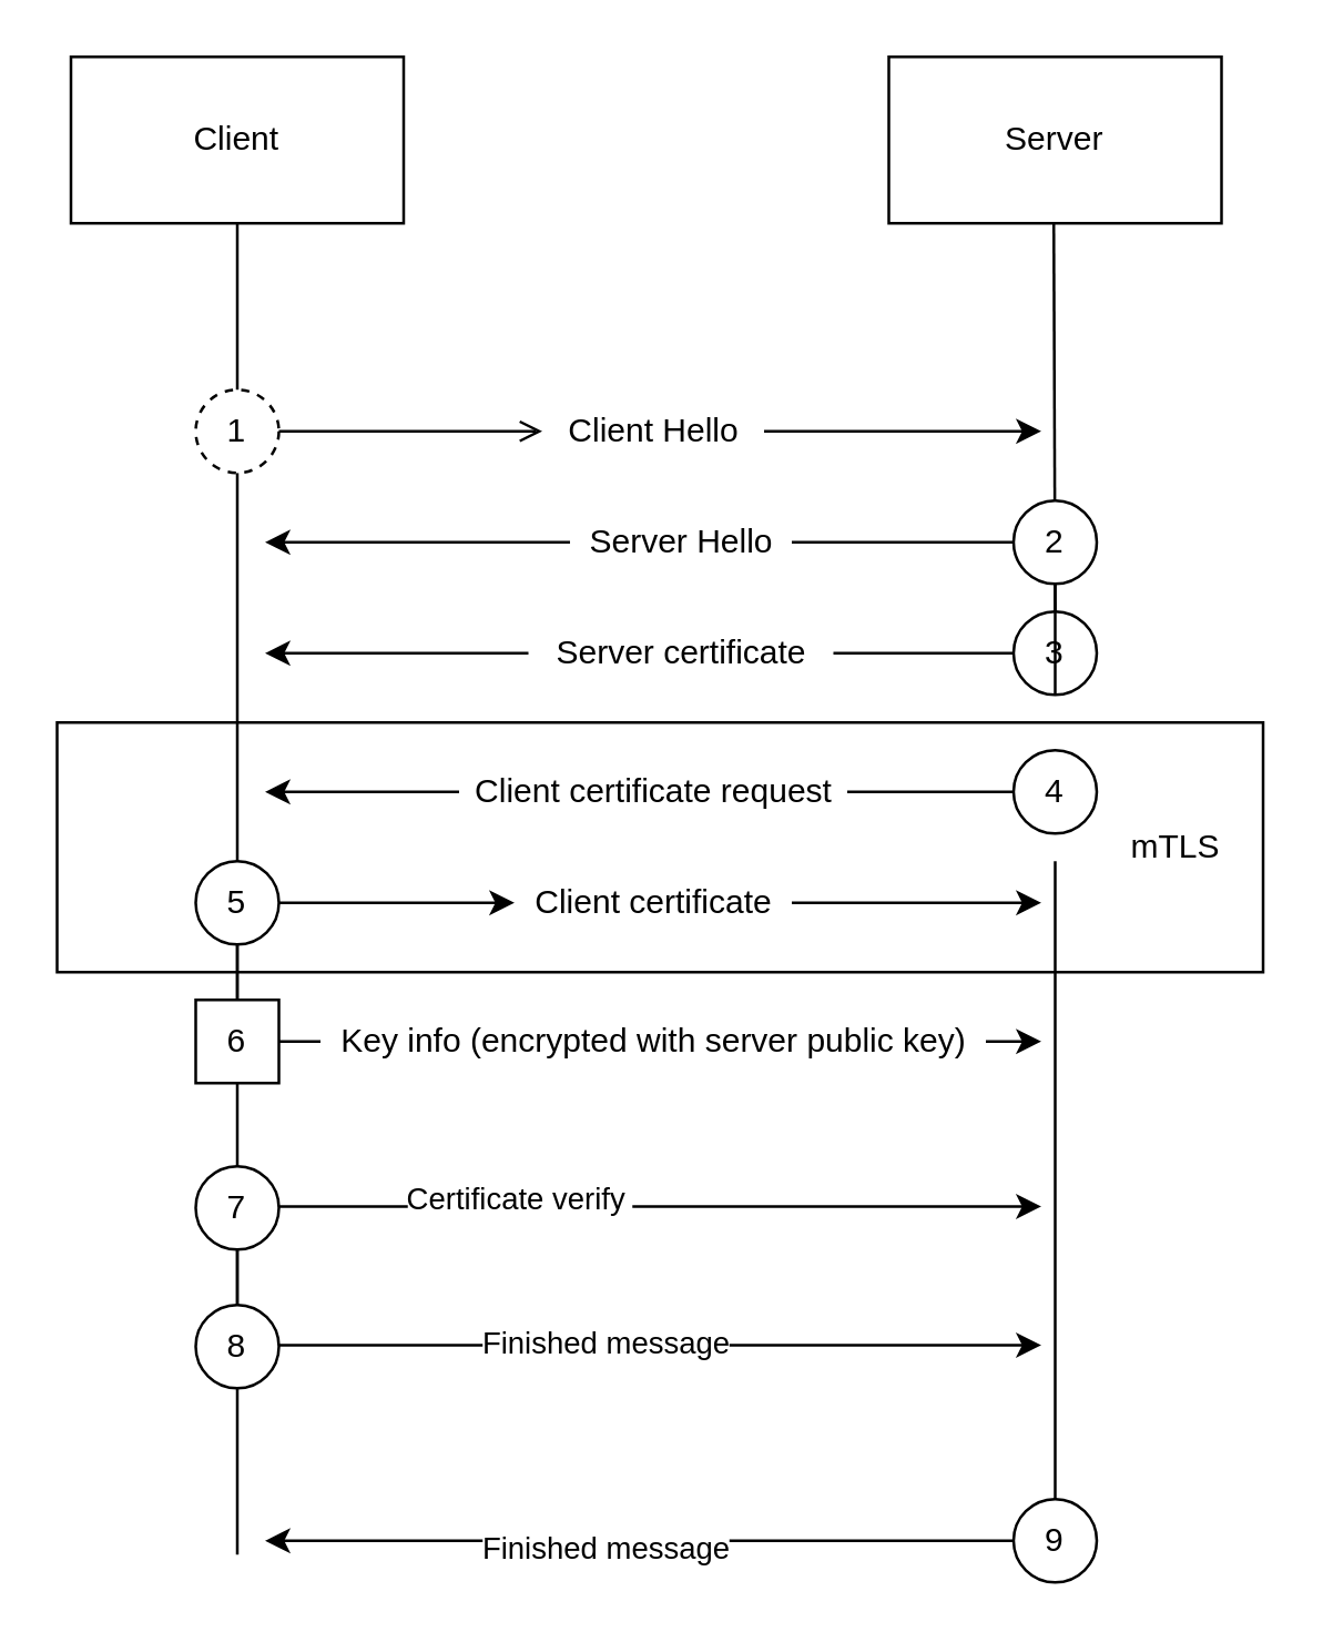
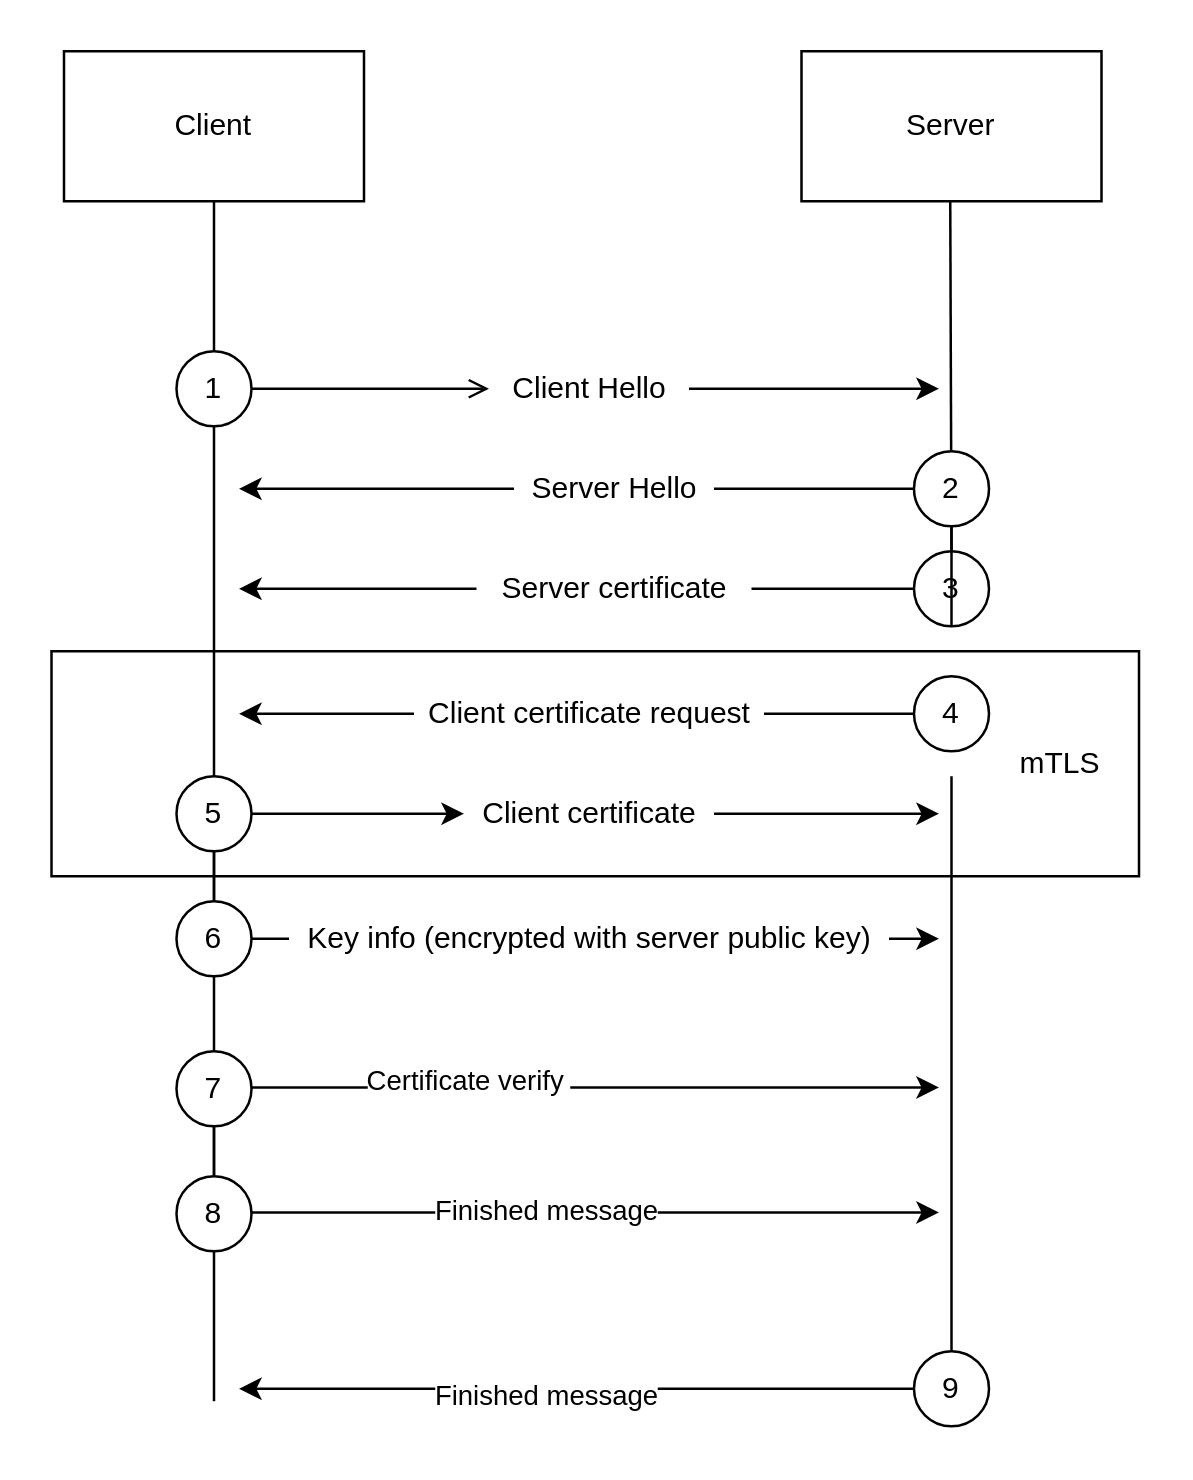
  <mxCell id="0" />
  <mxCell id="1" parent="0" />
  <mxCell id="2" style="edgeStyle=none;rounded=0;orthogonalLoop=1;jettySize=auto;html=1;exitX=0.5;exitY=1;exitDx=0;exitDy=0;strokeColor=default;endArrow=none;endFill=0;startArrow=none;" edge="1" parent="1" source="7"><mxGeometry relative="1" as="geometry"><mxPoint x="85" y="560" as="targetPoint" /></mxGeometry></mxCell>
  <mxCell id="3" value="Client" style="whiteSpace=wrap;html=1;" vertex="1" parent="1"><mxGeometry x="25" y="20" width="120" height="60" as="geometry" /></mxCell>
  <mxCell id="4" value="Server" style="whiteSpace=wrap;html=1;" vertex="1" parent="1"><mxGeometry x="320" y="20" width="120" height="60" as="geometry" /></mxCell>
  <mxCell id="5" style="edgeStyle=none;rounded=0;orthogonalLoop=1;jettySize=auto;html=1;exitX=0.5;exitY=1;exitDx=0;exitDy=0;strokeColor=default;endArrow=none;endFill=0;startArrow=none;" edge="1" parent="1" source="23"><mxGeometry relative="1" as="geometry"><mxPoint x="380" y="560" as="targetPoint" /><mxPoint x="379.5" y="90" as="sourcePoint" /></mxGeometry></mxCell>
  <mxCell id="6" style="edgeStyle=none;rounded=0;orthogonalLoop=1;jettySize=auto;html=1;endArrow=classic;endFill=1;strokeColor=default;startArrow=none;" edge="1" parent="1" source="31"><mxGeometry relative="1" as="geometry"><mxPoint x="375" y="155" as="targetPoint" /></mxGeometry></mxCell>
- <mxCell id="7" value="1" style="ellipse;whiteSpace=wrap;html=1;dashed=1;" vertex="1" parent="1"><mxGeometry x="70" y="140" width="30" height="30" as="geometry" /></mxCell>
+ <mxCell id="7" value="1" style="ellipse;whiteSpace=wrap;html=1;" vertex="1" parent="1"><mxGeometry x="70" y="140" width="30" height="30" as="geometry" /></mxCell>
  <mxCell id="8" value="" style="edgeStyle=none;rounded=0;orthogonalLoop=1;jettySize=auto;html=1;exitX=0.5;exitY=1;exitDx=0;exitDy=0;strokeColor=default;endArrow=none;endFill=0;" edge="1" parent="1" source="3" target="7"><mxGeometry relative="1" as="geometry"><mxPoint x="85" y="420" as="targetPoint" /><mxPoint x="85" y="80" as="sourcePoint" /></mxGeometry></mxCell>
  <mxCell id="9" style="edgeStyle=none;rounded=0;orthogonalLoop=1;jettySize=auto;html=1;endArrow=classic;endFill=1;strokeColor=default;startArrow=none;" edge="1" parent="1" source="33"><mxGeometry relative="1" as="geometry"><mxPoint x="95" y="235" as="targetPoint" /></mxGeometry></mxCell>
  <mxCell id="10" value="3" style="ellipse;whiteSpace=wrap;html=1;" vertex="1" parent="1"><mxGeometry x="365" y="220" width="30" height="30" as="geometry" /></mxCell>
  <mxCell id="11" value="" style="edgeStyle=none;rounded=0;orthogonalLoop=1;jettySize=auto;html=1;exitX=0.5;exitY=1;exitDx=0;exitDy=0;strokeColor=default;endArrow=none;endFill=0;" edge="1" parent="1" target="10"><mxGeometry relative="1" as="geometry"><mxPoint x="379.5" y="420" as="targetPoint" /><mxPoint x="379.5" y="80" as="sourcePoint" /></mxGeometry></mxCell>
  <mxCell id="12" style="edgeStyle=none;rounded=0;orthogonalLoop=1;jettySize=auto;html=1;endArrow=classic;endFill=1;strokeColor=default;startArrow=none;" edge="1" parent="1" source="35"><mxGeometry relative="1" as="geometry"><mxPoint x="95" y="285" as="targetPoint" /></mxGeometry></mxCell>
  <mxCell id="13" value="4" style="ellipse;whiteSpace=wrap;html=1;" vertex="1" parent="1"><mxGeometry x="365" y="270" width="30" height="30" as="geometry" /></mxCell>
  <mxCell id="14" value="" style="edgeStyle=none;rounded=0;orthogonalLoop=1;jettySize=auto;html=1;exitX=0.5;exitY=1;exitDx=0;exitDy=0;strokeColor=default;endArrow=none;endFill=0;startArrow=none;" edge="1" parent="1" source="10" target="42"><mxGeometry relative="1" as="geometry"><mxPoint x="379.5" y="460" as="targetPoint" /><mxPoint x="380" y="250" as="sourcePoint" /></mxGeometry></mxCell>
  <mxCell id="15" style="edgeStyle=none;rounded=0;orthogonalLoop=1;jettySize=auto;html=1;exitX=1;exitY=0.5;exitDx=0;exitDy=0;endArrow=classic;endFill=1;strokeColor=default;startArrow=none;" edge="1" parent="1" source="37"><mxGeometry relative="1" as="geometry"><mxPoint x="375" y="325" as="targetPoint" /></mxGeometry></mxCell>
  <mxCell id="16" value="5" style="ellipse;whiteSpace=wrap;html=1;" vertex="1" parent="1"><mxGeometry x="70" y="310" width="30" height="30" as="geometry" /></mxCell>
  <mxCell id="17" style="edgeStyle=none;rounded=0;orthogonalLoop=1;jettySize=auto;html=1;endArrow=classic;endFill=1;strokeColor=default;startArrow=none;" edge="1" parent="1" source="39"><mxGeometry relative="1" as="geometry"><mxPoint x="375" y="375" as="targetPoint" /></mxGeometry></mxCell>
- <mxCell id="18" value="6" style="whiteSpace=wrap;html=1;rounded=0;" vertex="1" parent="1"><mxGeometry x="70" y="360" width="30" height="30" as="geometry" /></mxCell>
+ <mxCell id="18" value="6" style="ellipse;whiteSpace=wrap;html=1;" vertex="1" parent="1"><mxGeometry x="70" y="360" width="30" height="30" as="geometry" /></mxCell>
  <mxCell id="19" value="" style="edgeStyle=none;rounded=0;orthogonalLoop=1;jettySize=auto;html=1;exitX=0.5;exitY=1;exitDx=0;exitDy=0;strokeColor=default;endArrow=none;endFill=0;startArrow=none;" edge="1" parent="1" source="16" target="18"><mxGeometry relative="1" as="geometry"><mxPoint x="84.5" y="550" as="targetPoint" /><mxPoint x="85" y="340" as="sourcePoint" /></mxGeometry></mxCell>
  <mxCell id="20" value="7" style="ellipse;whiteSpace=wrap;html=1;" vertex="1" parent="1"><mxGeometry x="70" y="420" width="30" height="30" as="geometry" /></mxCell>
  <mxCell id="21" value="8" style="ellipse;whiteSpace=wrap;html=1;" vertex="1" parent="1"><mxGeometry x="70" y="470" width="30" height="30" as="geometry" /></mxCell>
  <mxCell id="22" value="" style="edgeStyle=none;rounded=0;orthogonalLoop=1;jettySize=auto;html=1;exitX=0.5;exitY=1;exitDx=0;exitDy=0;strokeColor=default;endArrow=none;endFill=0;startArrow=none;" edge="1" parent="1" source="20" target="21"><mxGeometry relative="1" as="geometry"><mxPoint x="84.5" y="660" as="targetPoint" /><mxPoint x="85" y="450" as="sourcePoint" /></mxGeometry></mxCell>
  <mxCell id="23" value="9" style="ellipse;whiteSpace=wrap;html=1;" vertex="1" parent="1"><mxGeometry x="365" y="540" width="30" height="30" as="geometry" /></mxCell>
  <mxCell id="24" value="" style="edgeStyle=none;rounded=0;orthogonalLoop=1;jettySize=auto;html=1;exitX=0.5;exitY=1;exitDx=0;exitDy=0;strokeColor=default;endArrow=none;endFill=0;startArrow=none;" edge="1" parent="1" target="23"><mxGeometry relative="1" as="geometry"><mxPoint x="380" y="600" as="targetPoint" /><mxPoint x="380" y="310" as="sourcePoint" /></mxGeometry></mxCell>
  <mxCell id="25" style="edgeStyle=none;rounded=0;orthogonalLoop=1;jettySize=auto;html=1;endArrow=classic;endFill=1;strokeColor=default;" edge="1" parent="1"><mxGeometry relative="1" as="geometry"><mxPoint x="375" y="434.5" as="targetPoint" /><mxPoint x="100" y="434.5" as="sourcePoint" /></mxGeometry></mxCell>
  <mxCell id="26" value="Certificate verify&amp;nbsp;" style="edgeLabel;html=1;align=center;verticalAlign=middle;resizable=0;points=[];" vertex="1" connectable="0" parent="25"><mxGeometry x="-0.374" y="4" relative="1" as="geometry"><mxPoint y="1" as="offset" /></mxGeometry></mxCell>
  <mxCell id="27" style="edgeStyle=none;rounded=0;orthogonalLoop=1;jettySize=auto;html=1;endArrow=classic;endFill=1;strokeColor=default;" edge="1" parent="1"><mxGeometry relative="1" as="geometry"><mxPoint x="375" y="484.5" as="targetPoint" /><mxPoint x="100" y="484.5" as="sourcePoint" /></mxGeometry></mxCell>
  <mxCell id="28" value="Finished message" style="edgeLabel;html=1;align=center;verticalAlign=middle;resizable=0;points=[];" vertex="1" connectable="0" parent="27"><mxGeometry x="-0.149" y="2" relative="1" as="geometry"><mxPoint y="1" as="offset" /></mxGeometry></mxCell>
  <mxCell id="29" style="edgeStyle=none;rounded=0;orthogonalLoop=1;jettySize=auto;html=1;endArrow=classic;endFill=1;strokeColor=default;exitX=0;exitY=0.5;exitDx=0;exitDy=0;" edge="1" parent="1" source="23"><mxGeometry relative="1" as="geometry"><mxPoint x="95" y="555" as="targetPoint" /><mxPoint x="110" y="494.5" as="sourcePoint" /></mxGeometry></mxCell>
  <mxCell id="30" value="Finished message" style="edgeLabel;html=1;align=center;verticalAlign=middle;resizable=0;points=[];" vertex="1" connectable="0" parent="29"><mxGeometry x="0.096" y="2" relative="1" as="geometry"><mxPoint as="offset" /></mxGeometry></mxCell>
  <mxCell id="31" value="Client Hello" style="text;html=1;resizable=0;autosize=1;align=center;verticalAlign=middle;points=[];fillColor=none;strokeColor=none;rounded=0;" vertex="1" parent="1"><mxGeometry x="195" y="145" width="80" height="20" as="geometry" /></mxCell>
  <mxCell id="32" value="" style="edgeStyle=none;rounded=0;orthogonalLoop=1;jettySize=auto;html=1;endArrow=open;endFill=1;strokeColor=default;" edge="1" parent="1" source="7" target="31"><mxGeometry relative="1" as="geometry"><mxPoint x="375" y="155" as="targetPoint" /><mxPoint x="100" y="155" as="sourcePoint" /></mxGeometry></mxCell>
  <mxCell id="33" value="Server certificate" style="text;html=1;resizable=0;autosize=1;align=center;verticalAlign=middle;points=[];fillColor=none;strokeColor=none;rounded=0;" vertex="1" parent="1"><mxGeometry x="190" y="225" width="110" height="20" as="geometry" /></mxCell>
  <mxCell id="34" value="" style="edgeStyle=none;rounded=0;orthogonalLoop=1;jettySize=auto;html=1;endArrow=none;endFill=1;strokeColor=default;" edge="1" parent="1" source="10" target="33"><mxGeometry relative="1" as="geometry"><mxPoint x="95" y="235" as="targetPoint" /><mxPoint x="365" y="235" as="sourcePoint" /></mxGeometry></mxCell>
  <mxCell id="35" value="Client certificate request" style="text;html=1;resizable=0;autosize=1;align=center;verticalAlign=middle;points=[];fillColor=none;strokeColor=none;rounded=0;" vertex="1" parent="1"><mxGeometry x="165" y="275" width="140" height="20" as="geometry" /></mxCell>
  <mxCell id="36" value="" style="edgeStyle=none;rounded=0;orthogonalLoop=1;jettySize=auto;html=1;endArrow=none;endFill=1;strokeColor=default;" edge="1" parent="1" source="13" target="35"><mxGeometry relative="1" as="geometry"><mxPoint x="95" y="285" as="targetPoint" /><mxPoint x="365" y="285" as="sourcePoint" /></mxGeometry></mxCell>
  <mxCell id="37" value="Client certificate" style="text;html=1;resizable=0;autosize=1;align=center;verticalAlign=middle;points=[];fillColor=none;strokeColor=none;rounded=0;" vertex="1" parent="1"><mxGeometry x="185" y="315" width="100" height="20" as="geometry" /></mxCell>
  <mxCell id="38" value="" style="edgeStyle=none;rounded=0;orthogonalLoop=1;jettySize=auto;html=1;exitX=1;exitY=0.5;exitDx=0;exitDy=0;endArrow=classic;endFill=1;strokeColor=default;" edge="1" parent="1" source="16" target="37"><mxGeometry relative="1" as="geometry"><mxPoint x="375" y="325" as="targetPoint" /><mxPoint x="100" y="325" as="sourcePoint" /></mxGeometry></mxCell>
  <mxCell id="39" value="Key info (encrypted with server public key)" style="text;html=1;resizable=0;autosize=1;align=center;verticalAlign=middle;points=[];fillColor=none;strokeColor=none;rounded=0;" vertex="1" parent="1"><mxGeometry x="115" y="365" width="240" height="20" as="geometry" /></mxCell>
  <mxCell id="40" value="" style="edgeStyle=none;rounded=0;orthogonalLoop=1;jettySize=auto;html=1;endArrow=none;endFill=1;strokeColor=default;" edge="1" parent="1" source="18" target="39"><mxGeometry relative="1" as="geometry"><mxPoint x="375" y="375" as="targetPoint" /><mxPoint x="100" y="375" as="sourcePoint" /></mxGeometry></mxCell>
  <mxCell id="41" style="edgeStyle=none;rounded=0;orthogonalLoop=1;jettySize=auto;html=1;endArrow=classic;endFill=1;strokeColor=default;startArrow=none;" edge="1" parent="1" source="43"><mxGeometry relative="1" as="geometry"><mxPoint x="95" y="195" as="targetPoint" /></mxGeometry></mxCell>
  <mxCell id="42" value="2" style="ellipse;whiteSpace=wrap;html=1;" vertex="1" parent="1"><mxGeometry x="365" y="180" width="30" height="30" as="geometry" /></mxCell>
  <mxCell id="43" value="Server Hello" style="text;html=1;resizable=0;autosize=1;align=center;verticalAlign=middle;points=[];fillColor=none;strokeColor=none;rounded=0;" vertex="1" parent="1"><mxGeometry x="205" y="185" width="80" height="20" as="geometry" /></mxCell>
  <mxCell id="44" value="" style="edgeStyle=none;rounded=0;orthogonalLoop=1;jettySize=auto;html=1;endArrow=none;endFill=1;strokeColor=default;" edge="1" parent="1" source="42" target="43"><mxGeometry relative="1" as="geometry"><mxPoint x="95" y="195" as="targetPoint" /><mxPoint x="365" y="195" as="sourcePoint" /></mxGeometry></mxCell>
  <mxCell id="45" value="mTLS&amp;nbsp; &amp;nbsp;&amp;nbsp;" style="whiteSpace=wrap;html=1;align=right;fillColor=none;" vertex="1" parent="1"><mxGeometry x="20" y="260" width="435" height="90" as="geometry" /></mxCell>
